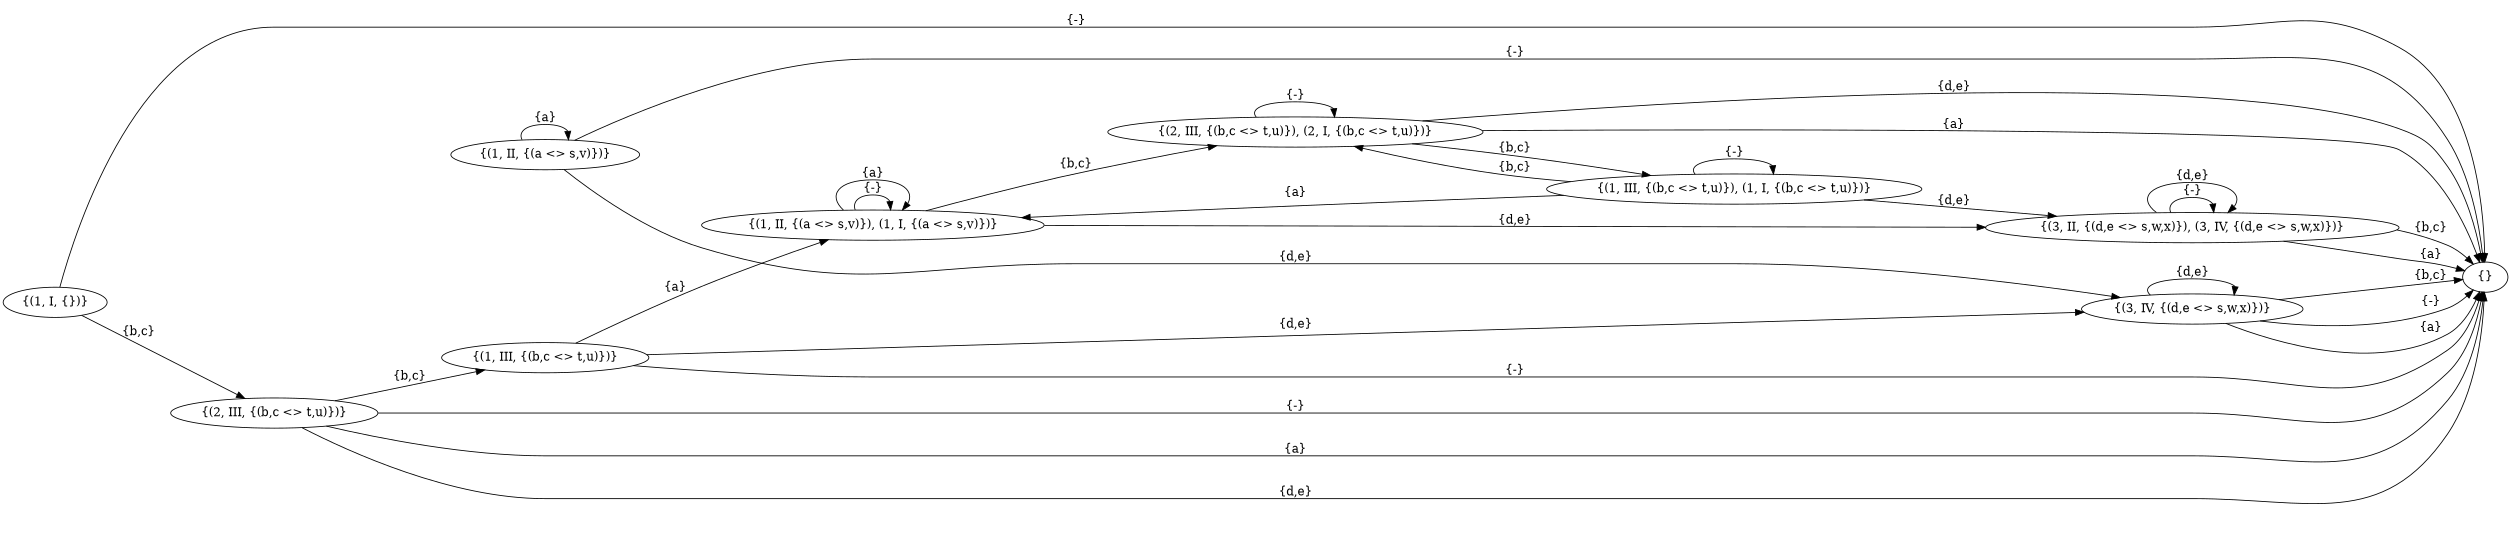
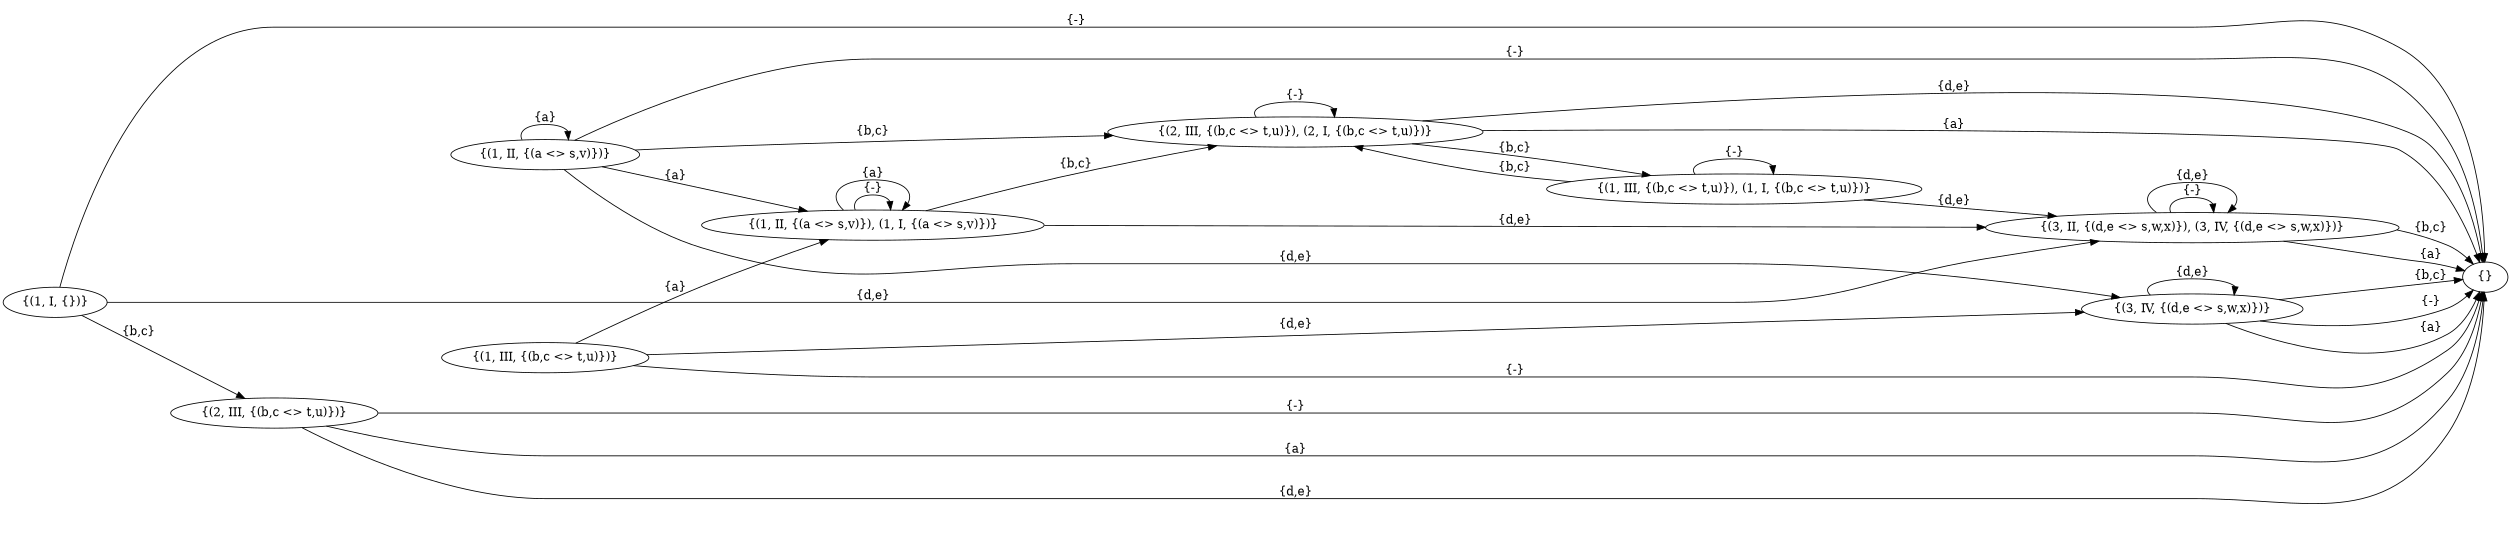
  digraph {
    rankdir=LR
    edge [gp="d,e"]
    "{(1, I, {})}" [role=start]
    "{(3, II, {(d,e <> s,w,x)}), (3, IV, {(d,e <> s,w,x)})}" [role=end]
    "{}"
    "{(2, III, {(b,c <> t,u)})}"
    "{(1, II, {(a <> s,v)})}"
    "{(3, IV, {(d,e <> s,w,x)})}" [role=end]
    "{(2, III, {(b,c <> t,u)}), (2, I, {(b,c <> t,u)})}"
    "{(1, III, {(b,c <> t,u)})}"
    "{(1, III, {(b,c <> t,u)}), (1, I, {(b,c <> t,u)})}"
    "{(1, II, {(a <> s,v)}), (1, I, {(a <> s,v)})}"
+   "{(1, I, {})}" -> "{(3, II, {(d,e <> s,w,x)}), (3, IV, {(d,e <> s,w,x)})}" [label="{d,e}"]
    "{(1, I, {})}" -> "{}" [gp="-" label="{-}"]
    "{(1, I, {})}" -> "{(2, III, {(b,c <> t,u)})}" [gp="b,c" label="{b,c}"]
    "{(3, II, {(d,e <> s,w,x)}), (3, IV, {(d,e <> s,w,x)})}" -> "{(3, II, {(d,e <> s,w,x)}), (3, IV, {(d,e <> s,w,x)})}" [gp="-" label="{-}"]
    "{(3, II, {(d,e <> s,w,x)}), (3, IV, {(d,e <> s,w,x)})}" -> "{(3, II, {(d,e <> s,w,x)}), (3, IV, {(d,e <> s,w,x)})}" [label="{d,e}"]
    "{(3, II, {(d,e <> s,w,x)}), (3, IV, {(d,e <> s,w,x)})}" -> "{}" [gp=a label="{a}"]
    "{(3, II, {(d,e <> s,w,x)}), (3, IV, {(d,e <> s,w,x)})}" -> "{}" [gp="b,c" label="{b,c}"]
    "{(2, III, {(b,c <> t,u)})}" -> "{}" [gp="-" label="{-}"]
    "{(2, III, {(b,c <> t,u)})}" -> "{}" [gp=a label="{a}"]
    "{(2, III, {(b,c <> t,u)})}" -> "{}" [label="{d,e}"]
-   "{(2, III, {(b,c <> t,u)})}" -> "{(1, III, {(b,c <> t,u)})}" [gp="b,c" label="{b,c}"]
    "{(1, II, {(a <> s,v)})}" -> "{}" [gp="-" label="{-}"]
    "{(1, II, {(a <> s,v)})}" -> "{(1, II, {(a <> s,v)})}" [gp=a label="{a}"]
    "{(1, II, {(a <> s,v)})}" -> "{(3, IV, {(d,e <> s,w,x)})}" [label="{d,e}"]
+   "{(1, II, {(a <> s,v)})}" -> "{(2, III, {(b,c <> t,u)}), (2, I, {(b,c <> t,u)})}" [gp="b,c" label="{b,c}"]
    "{(3, IV, {(d,e <> s,w,x)})}" -> "{}" [gp="-" label="{-}"]
    "{(3, IV, {(d,e <> s,w,x)})}" -> "{}" [gp=a label="{a}"]
    "{(3, IV, {(d,e <> s,w,x)})}" -> "{}" [gp="b,c" label="{b,c}"]
    "{(3, IV, {(d,e <> s,w,x)})}" -> "{(3, IV, {(d,e <> s,w,x)})}" [label="{d,e}"]
    "{(2, III, {(b,c <> t,u)}), (2, I, {(b,c <> t,u)})}" -> "{}" [gp=a label="{a}"]
    "{(2, III, {(b,c <> t,u)}), (2, I, {(b,c <> t,u)})}" -> "{}" [label="{d,e}"]
    "{(2, III, {(b,c <> t,u)}), (2, I, {(b,c <> t,u)})}" -> "{(2, III, {(b,c <> t,u)}), (2, I, {(b,c <> t,u)})}" [gp="-" label="{-}"]
    "{(2, III, {(b,c <> t,u)}), (2, I, {(b,c <> t,u)})}" -> "{(1, III, {(b,c <> t,u)}), (1, I, {(b,c <> t,u)})}" [gp="b,c" label="{b,c}"]
    "{(1, III, {(b,c <> t,u)})}" -> "{}" [gp="-" label="{-}"]
    "{(1, III, {(b,c <> t,u)})}" -> "{(3, IV, {(d,e <> s,w,x)})}" [label="{d,e}"]
    "{(1, III, {(b,c <> t,u)})}" -> "{(1, II, {(a <> s,v)}), (1, I, {(a <> s,v)})}" [gp=a label="{a}"]
    "{(1, III, {(b,c <> t,u)}), (1, I, {(b,c <> t,u)})}" -> "{(3, II, {(d,e <> s,w,x)}), (3, IV, {(d,e <> s,w,x)})}" [label="{d,e}"]
    "{(1, III, {(b,c <> t,u)}), (1, I, {(b,c <> t,u)})}" -> "{(2, III, {(b,c <> t,u)}), (2, I, {(b,c <> t,u)})}" [gp="b,c" label="{b,c}"]
    "{(1, III, {(b,c <> t,u)}), (1, I, {(b,c <> t,u)})}" -> "{(1, III, {(b,c <> t,u)}), (1, I, {(b,c <> t,u)})}" [gp="-" label="{-}"]
-   "{(1, III, {(b,c <> t,u)}), (1, I, {(b,c <> t,u)})}" -> "{(1, II, {(a <> s,v)}), (1, I, {(a <> s,v)})}" [gp=a label="{a}"]
+   "{(1, II, {(a <> s,v)})}" -> "{(1, II, {(a <> s,v)}), (1, I, {(a <> s,v)})}" [gp=a label="{a}"]
    "{(1, II, {(a <> s,v)}), (1, I, {(a <> s,v)})}" -> "{(3, II, {(d,e <> s,w,x)}), (3, IV, {(d,e <> s,w,x)})}" [label="{d,e}"]
    "{(1, II, {(a <> s,v)}), (1, I, {(a <> s,v)})}" -> "{(2, III, {(b,c <> t,u)}), (2, I, {(b,c <> t,u)})}" [gp="b,c" label="{b,c}"]
    "{(1, II, {(a <> s,v)}), (1, I, {(a <> s,v)})}" -> "{(1, II, {(a <> s,v)}), (1, I, {(a <> s,v)})}" [gp="-" label="{-}"]
    "{(1, II, {(a <> s,v)}), (1, I, {(a <> s,v)})}" -> "{(1, II, {(a <> s,v)}), (1, I, {(a <> s,v)})}" [gp=a label="{a}"]
  }
